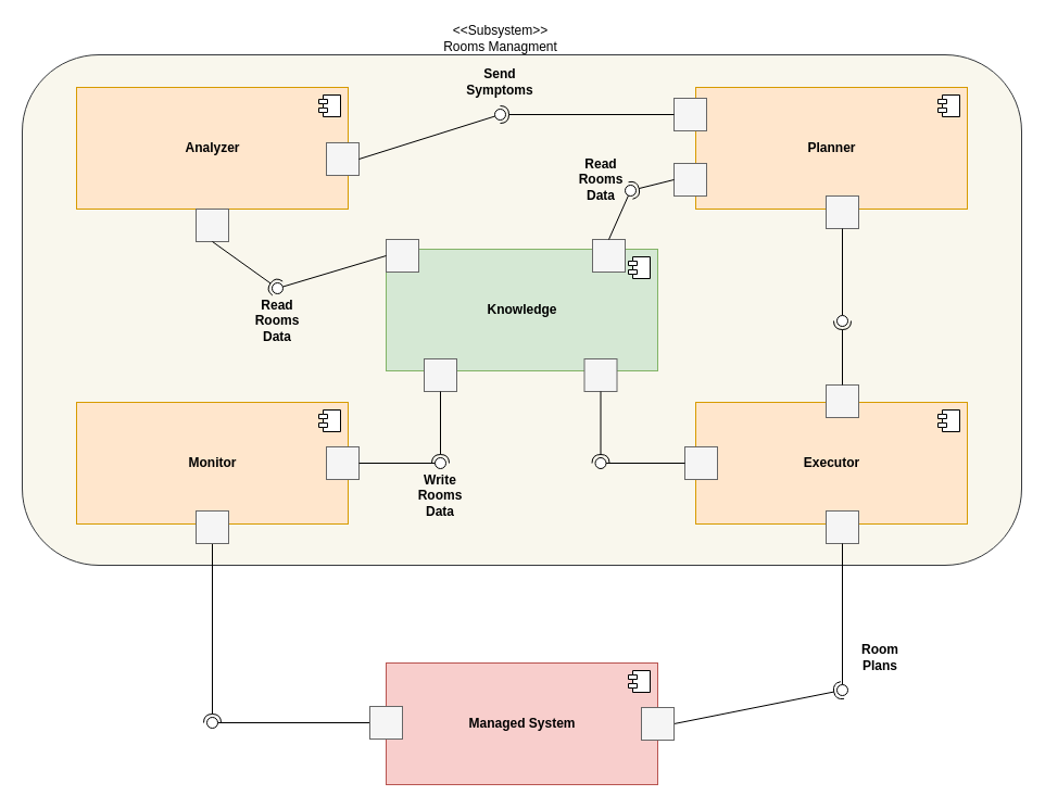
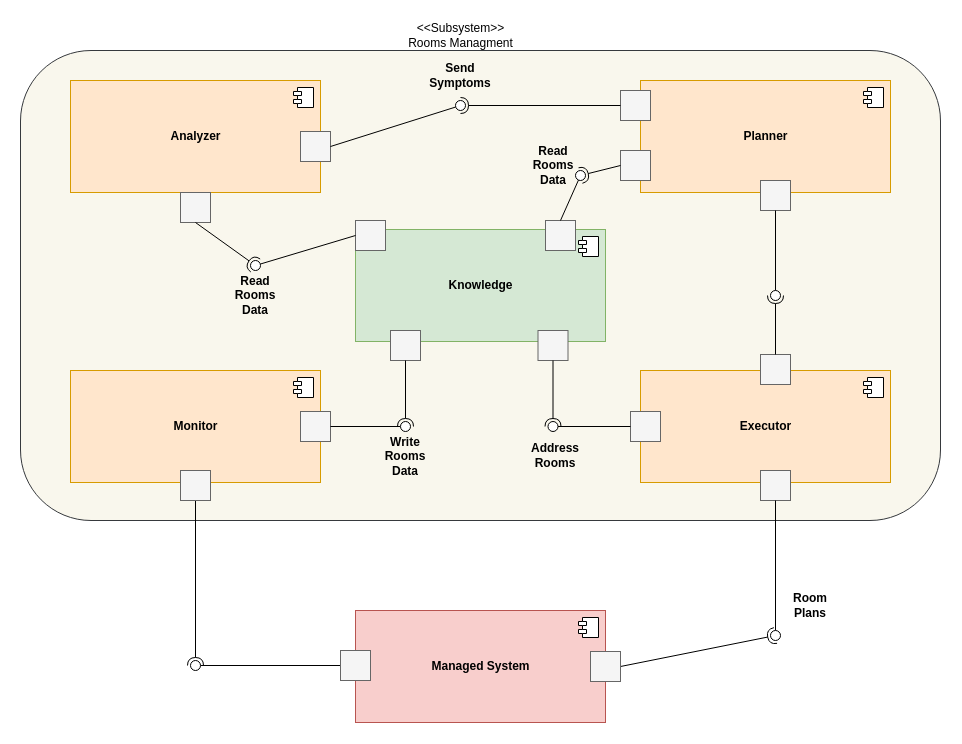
  <mxCell id="0" />
  <mxCell id="1" parent="0" />
  <mxCell id="2" value="" style="rounded=1;whiteSpace=wrap;html=1;fillColor=#f9f7ed;strokeColor=#36393d;" parent="1" vertex="1"><mxGeometry x="20" y="50" width="920" height="470" as="geometry" /></mxCell>
  <mxCell id="3" value="&amp;lt;&amp;lt;Subsystem&amp;gt;&amp;gt;&lt;br&gt;Rooms Managment" style="text;html=1;strokeColor=none;fillColor=none;align=center;verticalAlign=middle;whiteSpace=wrap;rounded=0;" parent="1" vertex="1"><mxGeometry x="382.5" y="20" width="155" height="30" as="geometry" /></mxCell>
  <mxCell id="4" value="&lt;b&gt;Monitor&lt;/b&gt;" style="html=1;dropTarget=0;fillColor=#ffe6cc;strokeColor=#d79b00;" parent="1" vertex="1"><mxGeometry x="70" y="370" width="250" height="112" as="geometry" /></mxCell>
  <mxCell id="5" value="" style="shape=module;jettyWidth=8;jettyHeight=4;" parent="4" vertex="1"><mxGeometry x="1" width="20" height="20" relative="1" as="geometry"><mxPoint x="-27" y="7" as="offset" /></mxGeometry></mxCell>
  <mxCell id="6" value="&lt;b&gt;Knowledge&lt;/b&gt;" style="html=1;dropTarget=0;fillColor=#d5e8d4;strokeColor=#82b366;" parent="1" vertex="1"><mxGeometry x="355" y="229" width="250" height="112" as="geometry" /></mxCell>
  <mxCell id="7" value="" style="shape=module;jettyWidth=8;jettyHeight=4;" parent="6" vertex="1"><mxGeometry x="1" width="20" height="20" relative="1" as="geometry"><mxPoint x="-27" y="7" as="offset" /></mxGeometry></mxCell>
  <mxCell id="8" value="&lt;b&gt;Executor&lt;/b&gt;" style="html=1;dropTarget=0;fillColor=#ffe6cc;strokeColor=#d79b00;" parent="1" vertex="1"><mxGeometry x="640" y="370" width="250" height="112" as="geometry" /></mxCell>
  <mxCell id="9" value="" style="shape=module;jettyWidth=8;jettyHeight=4;" parent="8" vertex="1"><mxGeometry x="1" width="20" height="20" relative="1" as="geometry"><mxPoint x="-27" y="7" as="offset" /></mxGeometry></mxCell>
  <mxCell id="10" value="&lt;b&gt;Analyzer&lt;br&gt;&lt;/b&gt;" style="html=1;dropTarget=0;fillColor=#ffe6cc;strokeColor=#d79b00;" parent="1" vertex="1"><mxGeometry x="70" y="80" width="250" height="112" as="geometry" /></mxCell>
  <mxCell id="11" value="" style="shape=module;jettyWidth=8;jettyHeight=4;" parent="10" vertex="1"><mxGeometry x="1" width="20" height="20" relative="1" as="geometry"><mxPoint x="-27" y="7" as="offset" /></mxGeometry></mxCell>
  <mxCell id="12" value="&lt;b&gt;Planner&lt;/b&gt;" style="html=1;dropTarget=0;fillColor=#ffe6cc;strokeColor=#d79b00;" parent="1" vertex="1"><mxGeometry x="640" y="80" width="250" height="112" as="geometry" /></mxCell>
  <mxCell id="13" value="" style="shape=module;jettyWidth=8;jettyHeight=4;" parent="12" vertex="1"><mxGeometry x="1" width="20" height="20" relative="1" as="geometry"><mxPoint x="-27" y="7" as="offset" /></mxGeometry></mxCell>
  <mxCell id="14" value="&lt;b&gt;Managed System&lt;/b&gt;" style="html=1;dropTarget=0;fillColor=#f8cecc;strokeColor=#b85450;" parent="1" vertex="1"><mxGeometry x="355" y="610" width="250" height="112" as="geometry" /></mxCell>
  <mxCell id="15" value="" style="shape=module;jettyWidth=8;jettyHeight=4;" parent="14" vertex="1"><mxGeometry x="1" width="20" height="20" relative="1" as="geometry"><mxPoint x="-27" y="7" as="offset" /></mxGeometry></mxCell>
  <mxCell id="16" value="" style="rounded=0;orthogonalLoop=1;jettySize=auto;html=1;endArrow=none;endFill=0;sketch=0;targetPerimeterSpacing=0;exitX=0;exitY=0.5;exitDx=0;exitDy=0;startArrow=none;" parent="1" source="21" target="18" edge="1"><mxGeometry relative="1" as="geometry"><mxPoint x="175" y="645" as="sourcePoint" /></mxGeometry></mxCell>
  <mxCell id="17" value="" style="rounded=0;orthogonalLoop=1;jettySize=auto;html=1;endArrow=halfCircle;endFill=0;entryX=0.5;entryY=0.5;endSize=6;strokeWidth=1;sketch=0;exitX=0.5;exitY=1;exitDx=0;exitDy=0;" parent="1" source="4" target="18" edge="1"><mxGeometry relative="1" as="geometry"><mxPoint x="215" y="645" as="sourcePoint" /><Array as="points" /></mxGeometry></mxCell>
  <mxCell id="18" value="" style="ellipse;whiteSpace=wrap;html=1;align=center;aspect=fixed;resizable=0;points=[];outlineConnect=0;sketch=0;" parent="1" vertex="1"><mxGeometry x="190" y="660" width="10" height="10" as="geometry" /></mxCell>
  <mxCell id="19" value="" style="whiteSpace=wrap;html=1;aspect=fixed;fillColor=#f5f5f5;strokeColor=#666666;fontColor=#333333;" parent="1" vertex="1"><mxGeometry x="180" y="470" width="30" height="30" as="geometry" /></mxCell>
  <mxCell id="20" value="" style="rounded=0;orthogonalLoop=1;jettySize=auto;html=1;endArrow=none;endFill=0;sketch=0;sourcePerimeterSpacing=0;exitX=0;exitY=0.5;exitDx=0;exitDy=0;" parent="1" source="14" target="21" edge="1"><mxGeometry relative="1" as="geometry"><mxPoint x="355" y="666" as="sourcePoint" /><mxPoint x="230" y="666" as="targetPoint" /></mxGeometry></mxCell>
  <mxCell id="21" value="" style="whiteSpace=wrap;html=1;aspect=fixed;fillColor=#f5f5f5;strokeColor=#666666;fontColor=#333333;" parent="1" vertex="1"><mxGeometry x="340" y="650" width="30" height="30" as="geometry" /></mxCell>
  <mxCell id="22" value="" style="whiteSpace=wrap;html=1;aspect=fixed;fillColor=#f5f5f5;strokeColor=#666666;fontColor=#333333;" parent="1" vertex="1"><mxGeometry x="300" y="411" width="30" height="30" as="geometry" /></mxCell>
  <mxCell id="23" value="" style="whiteSpace=wrap;html=1;aspect=fixed;fillColor=#f5f5f5;strokeColor=#666666;fontColor=#333333;" parent="1" vertex="1"><mxGeometry x="630" y="411" width="30" height="30" as="geometry" /></mxCell>
  <mxCell id="24" value="" style="whiteSpace=wrap;html=1;aspect=fixed;fillColor=#f5f5f5;strokeColor=#666666;fontColor=#333333;" parent="1" vertex="1"><mxGeometry x="760" y="470" width="30" height="30" as="geometry" /></mxCell>
  <mxCell id="25" value="" style="whiteSpace=wrap;html=1;aspect=fixed;fillColor=#f5f5f5;strokeColor=#666666;fontColor=#333333;" parent="1" vertex="1"><mxGeometry x="390" y="330" width="30" height="30" as="geometry" /></mxCell>
  <mxCell id="26" value="" style="whiteSpace=wrap;html=1;aspect=fixed;fillColor=#f5f5f5;strokeColor=#666666;fontColor=#333333;" parent="1" vertex="1"><mxGeometry x="537.5" y="330" width="30" height="30" as="geometry" /></mxCell>
  <mxCell id="27" value="" style="whiteSpace=wrap;html=1;aspect=fixed;fillColor=#f5f5f5;strokeColor=#666666;fontColor=#333333;" parent="1" vertex="1"><mxGeometry x="355" y="220" width="30" height="30" as="geometry" /></mxCell>
  <mxCell id="28" value="" style="whiteSpace=wrap;html=1;aspect=fixed;fillColor=#f5f5f5;strokeColor=#666666;fontColor=#333333;" parent="1" vertex="1"><mxGeometry x="545" y="220" width="30" height="30" as="geometry" /></mxCell>
  <mxCell id="29" value="" style="whiteSpace=wrap;html=1;aspect=fixed;fillColor=#f5f5f5;strokeColor=#666666;fontColor=#333333;" parent="1" vertex="1"><mxGeometry x="180" y="192" width="30" height="30" as="geometry" /></mxCell>
  <mxCell id="30" value="" style="whiteSpace=wrap;html=1;aspect=fixed;fillColor=#f5f5f5;strokeColor=#666666;fontColor=#333333;" parent="1" vertex="1"><mxGeometry x="300" y="131" width="30" height="30" as="geometry" /></mxCell>
  <mxCell id="31" value="" style="whiteSpace=wrap;html=1;aspect=fixed;fillColor=#f5f5f5;strokeColor=#666666;fontColor=#333333;" parent="1" vertex="1"><mxGeometry x="620" y="90" width="30" height="30" as="geometry" /></mxCell>
  <mxCell id="32" value="" style="whiteSpace=wrap;html=1;aspect=fixed;fillColor=#f5f5f5;strokeColor=#666666;fontColor=#333333;" parent="1" vertex="1"><mxGeometry x="620" y="150" width="30" height="30" as="geometry" /></mxCell>
  <mxCell id="33" value="" style="whiteSpace=wrap;html=1;aspect=fixed;fillColor=#f5f5f5;strokeColor=#666666;fontColor=#333333;" parent="1" vertex="1"><mxGeometry x="760" y="180" width="30" height="30" as="geometry" /></mxCell>
  <mxCell id="34" value="" style="whiteSpace=wrap;html=1;aspect=fixed;fillColor=#f5f5f5;strokeColor=#666666;fontColor=#333333;" parent="1" vertex="1"><mxGeometry x="760" y="354" width="30" height="30" as="geometry" /></mxCell>
  <mxCell id="35" value="" style="rounded=0;orthogonalLoop=1;jettySize=auto;html=1;endArrow=none;endFill=0;sketch=0;sourcePerimeterSpacing=0;targetPerimeterSpacing=0;" parent="1" source="22" target="37" edge="1"><mxGeometry relative="1" as="geometry"><mxPoint x="470" y="345" as="sourcePoint" /></mxGeometry></mxCell>
  <mxCell id="36" value="" style="rounded=0;orthogonalLoop=1;jettySize=auto;html=1;endArrow=halfCircle;endFill=0;entryX=0.5;entryY=0.5;endSize=6;strokeWidth=1;sketch=0;exitX=0.5;exitY=1;exitDx=0;exitDy=0;" parent="1" source="25" target="37" edge="1"><mxGeometry relative="1" as="geometry"><mxPoint x="510" y="345" as="sourcePoint" /></mxGeometry></mxCell>
  <mxCell id="37" value="" style="ellipse;whiteSpace=wrap;html=1;align=center;aspect=fixed;resizable=0;points=[];outlineConnect=0;sketch=0;" parent="1" vertex="1"><mxGeometry x="400" y="421" width="10" height="10" as="geometry" /></mxCell>
  <mxCell id="38" value="" style="rounded=0;orthogonalLoop=1;jettySize=auto;html=1;endArrow=none;endFill=0;sketch=0;sourcePerimeterSpacing=0;targetPerimeterSpacing=0;exitX=0;exitY=0.5;exitDx=0;exitDy=0;" parent="1" source="23" target="40" edge="1"><mxGeometry relative="1" as="geometry"><mxPoint x="470" y="325" as="sourcePoint" /></mxGeometry></mxCell>
  <mxCell id="39" value="" style="rounded=0;orthogonalLoop=1;jettySize=auto;html=1;endArrow=halfCircle;endFill=0;entryX=0.5;entryY=0.5;endSize=6;strokeWidth=1;sketch=0;exitX=0.5;exitY=1;exitDx=0;exitDy=0;" parent="1" source="26" target="40" edge="1"><mxGeometry relative="1" as="geometry"><mxPoint x="510" y="325" as="sourcePoint" /><Array as="points" /></mxGeometry></mxCell>
  <mxCell id="40" value="" style="ellipse;whiteSpace=wrap;html=1;align=center;aspect=fixed;resizable=0;points=[];outlineConnect=0;sketch=0;direction=south;" parent="1" vertex="1"><mxGeometry x="547.5" y="421" width="10" height="10" as="geometry" /></mxCell>
  <mxCell id="41" value="" style="rounded=0;orthogonalLoop=1;jettySize=auto;html=1;endArrow=none;endFill=0;sketch=0;sourcePerimeterSpacing=0;targetPerimeterSpacing=0;exitX=0;exitY=0.5;exitDx=0;exitDy=0;" parent="1" source="27" target="43" edge="1"><mxGeometry relative="1" as="geometry"><mxPoint x="170" y="275" as="sourcePoint" /></mxGeometry></mxCell>
  <mxCell id="42" value="" style="rounded=0;orthogonalLoop=1;jettySize=auto;html=1;endArrow=halfCircle;endFill=0;entryX=0.5;entryY=0.5;endSize=6;strokeWidth=1;sketch=0;exitX=0.5;exitY=1;exitDx=0;exitDy=0;" parent="1" source="29" target="43" edge="1"><mxGeometry relative="1" as="geometry"><mxPoint x="210" y="275" as="sourcePoint" /></mxGeometry></mxCell>
  <mxCell id="43" value="" style="ellipse;whiteSpace=wrap;html=1;align=center;aspect=fixed;resizable=0;points=[];outlineConnect=0;sketch=0;" parent="1" vertex="1"><mxGeometry x="250" y="260" width="10" height="10" as="geometry" /></mxCell>
  <mxCell id="44" value="" style="rounded=0;orthogonalLoop=1;jettySize=auto;html=1;endArrow=none;endFill=0;sketch=0;sourcePerimeterSpacing=0;targetPerimeterSpacing=0;exitX=1;exitY=0.5;exitDx=0;exitDy=0;" parent="1" source="30" target="46" edge="1"><mxGeometry relative="1" as="geometry"><mxPoint x="190" y="325" as="sourcePoint" /></mxGeometry></mxCell>
  <mxCell id="45" value="" style="rounded=0;orthogonalLoop=1;jettySize=auto;html=1;endArrow=halfCircle;endFill=0;entryX=0.5;entryY=0.5;endSize=6;strokeWidth=1;sketch=0;exitX=0;exitY=0.5;exitDx=0;exitDy=0;" parent="1" source="31" target="46" edge="1"><mxGeometry relative="1" as="geometry"><mxPoint x="230" y="325" as="sourcePoint" /></mxGeometry></mxCell>
  <mxCell id="46" value="" style="ellipse;whiteSpace=wrap;html=1;align=center;aspect=fixed;resizable=0;points=[];outlineConnect=0;sketch=0;" parent="1" vertex="1"><mxGeometry x="455" y="100" width="10" height="10" as="geometry" /></mxCell>
  <mxCell id="47" value="" style="rounded=0;orthogonalLoop=1;jettySize=auto;html=1;endArrow=none;endFill=0;sketch=0;sourcePerimeterSpacing=0;targetPerimeterSpacing=0;exitX=0.5;exitY=0;exitDx=0;exitDy=0;" parent="1" source="28" target="49" edge="1"><mxGeometry relative="1" as="geometry"><mxPoint x="100" y="325" as="sourcePoint" /></mxGeometry></mxCell>
  <mxCell id="48" value="" style="rounded=0;orthogonalLoop=1;jettySize=auto;html=1;endArrow=halfCircle;endFill=0;entryX=0.5;entryY=0.5;endSize=6;strokeWidth=1;sketch=0;exitX=0;exitY=0.5;exitDx=0;exitDy=0;" parent="1" source="32" target="49" edge="1"><mxGeometry relative="1" as="geometry"><mxPoint x="140" y="325" as="sourcePoint" /></mxGeometry></mxCell>
  <mxCell id="49" value="" style="ellipse;whiteSpace=wrap;html=1;align=center;aspect=fixed;resizable=0;points=[];outlineConnect=0;sketch=0;" parent="1" vertex="1"><mxGeometry x="575" y="170" width="10" height="10" as="geometry" /></mxCell>
  <mxCell id="50" value="" style="rounded=0;orthogonalLoop=1;jettySize=auto;html=1;endArrow=none;endFill=0;sketch=0;sourcePerimeterSpacing=0;targetPerimeterSpacing=0;exitX=0.5;exitY=1;exitDx=0;exitDy=0;" parent="1" source="33" target="52" edge="1"><mxGeometry relative="1" as="geometry"><mxPoint x="100" y="355" as="sourcePoint" /></mxGeometry></mxCell>
  <mxCell id="51" value="" style="rounded=0;orthogonalLoop=1;jettySize=auto;html=1;endArrow=halfCircle;endFill=0;entryX=0.5;entryY=0.5;endSize=6;strokeWidth=1;sketch=0;exitX=0.5;exitY=0;exitDx=0;exitDy=0;" parent="1" source="34" target="52" edge="1"><mxGeometry relative="1" as="geometry"><mxPoint x="140" y="355" as="sourcePoint" /></mxGeometry></mxCell>
  <mxCell id="52" value="" style="ellipse;whiteSpace=wrap;html=1;align=center;aspect=fixed;resizable=0;points=[];outlineConnect=0;sketch=0;" parent="1" vertex="1"><mxGeometry x="770" y="290" width="10" height="10" as="geometry" /></mxCell>
  <mxCell id="53" value="" style="rounded=0;orthogonalLoop=1;jettySize=auto;html=1;endArrow=none;endFill=0;sketch=0;sourcePerimeterSpacing=0;targetPerimeterSpacing=0;exitX=0.5;exitY=1;exitDx=0;exitDy=0;" parent="1" source="24" target="55" edge="1"><mxGeometry relative="1" as="geometry"><mxPoint x="755" y="635" as="sourcePoint" /></mxGeometry></mxCell>
  <mxCell id="54" value="" style="rounded=0;orthogonalLoop=1;jettySize=auto;html=1;endArrow=halfCircle;endFill=0;entryX=0.5;entryY=0.5;endSize=6;strokeWidth=1;sketch=0;exitX=1;exitY=0.5;exitDx=0;exitDy=0;" parent="1" source="56" target="55" edge="1"><mxGeometry relative="1" as="geometry"><mxPoint x="770" y="670" as="sourcePoint" /></mxGeometry></mxCell>
  <mxCell id="55" value="" style="ellipse;whiteSpace=wrap;html=1;align=center;aspect=fixed;resizable=0;points=[];outlineConnect=0;sketch=0;" parent="1" vertex="1"><mxGeometry x="770" y="630" width="10" height="10" as="geometry" /></mxCell>
  <mxCell id="56" value="" style="whiteSpace=wrap;html=1;aspect=fixed;fillColor=#f5f5f5;strokeColor=#666666;fontColor=#333333;" parent="1" vertex="1"><mxGeometry x="590" y="651" width="30" height="30" as="geometry" /></mxCell>
  <mxCell id="57" value="&lt;b&gt;Send Symptoms&lt;/b&gt;" style="text;html=1;strokeColor=none;fillColor=none;align=center;verticalAlign=middle;whiteSpace=wrap;rounded=0;" parent="1" vertex="1"><mxGeometry x="430" y="60" width="60" height="30" as="geometry" /></mxCell>
  <mxCell id="58" value="&lt;b&gt;Read Rooms Data&lt;/b&gt;" style="text;html=1;strokeColor=none;fillColor=none;align=center;verticalAlign=middle;whiteSpace=wrap;rounded=0;" parent="1" vertex="1"><mxGeometry x="225" y="280" width="60" height="30" as="geometry" /></mxCell>
  <mxCell id="59" value="&lt;b&gt;Read Rooms Data&lt;/b&gt;" style="text;html=1;strokeColor=none;fillColor=none;align=center;verticalAlign=middle;whiteSpace=wrap;rounded=0;" parent="1" vertex="1"><mxGeometry x="522.5" y="150" width="60" height="30" as="geometry" /></mxCell>
  <mxCell id="60" value="&lt;b&gt;Room Plans&lt;/b&gt;" style="text;html=1;strokeColor=none;fillColor=none;align=center;verticalAlign=middle;whiteSpace=wrap;rounded=0;" parent="1" vertex="1"><mxGeometry x="780" y="590" width="60" height="30" as="geometry" /></mxCell>
  <mxCell id="61" value="&lt;b&gt;Write Rooms Data&lt;/b&gt;" style="text;html=1;strokeColor=none;fillColor=none;align=center;verticalAlign=middle;whiteSpace=wrap;rounded=0;" parent="1" vertex="1"><mxGeometry x="375" y="441" width="60" height="30" as="geometry" /></mxCell>
+ <mxCell id="62" value="&lt;b&gt;Address Rooms&lt;/b&gt;" style="text;html=1;strokeColor=none;fillColor=none;align=center;verticalAlign=middle;whiteSpace=wrap;rounded=0;" parent="1" vertex="1"><mxGeometry x="525" y="440" width="60" height="30" as="geometry" /></mxCell>
